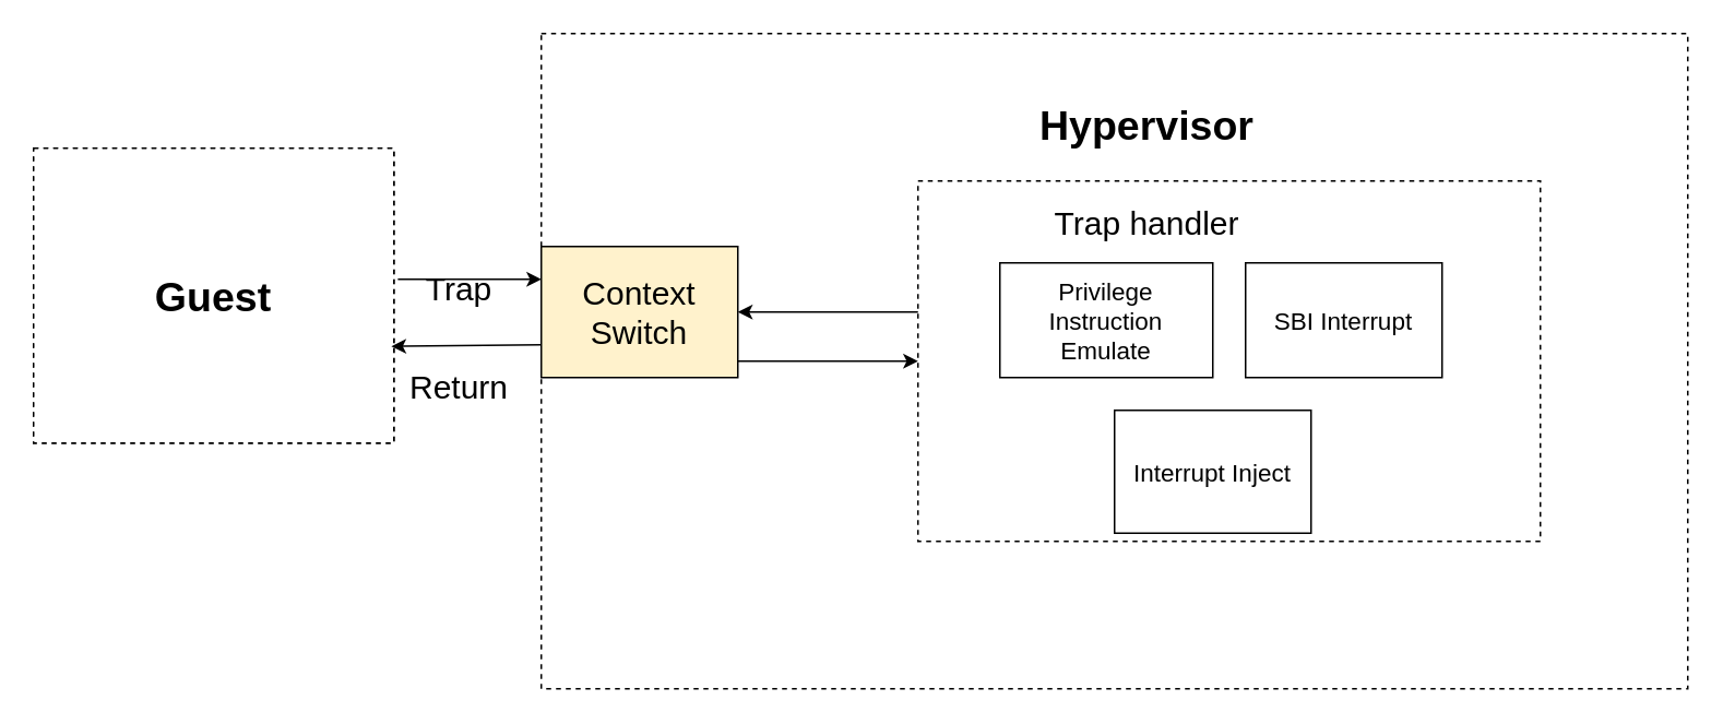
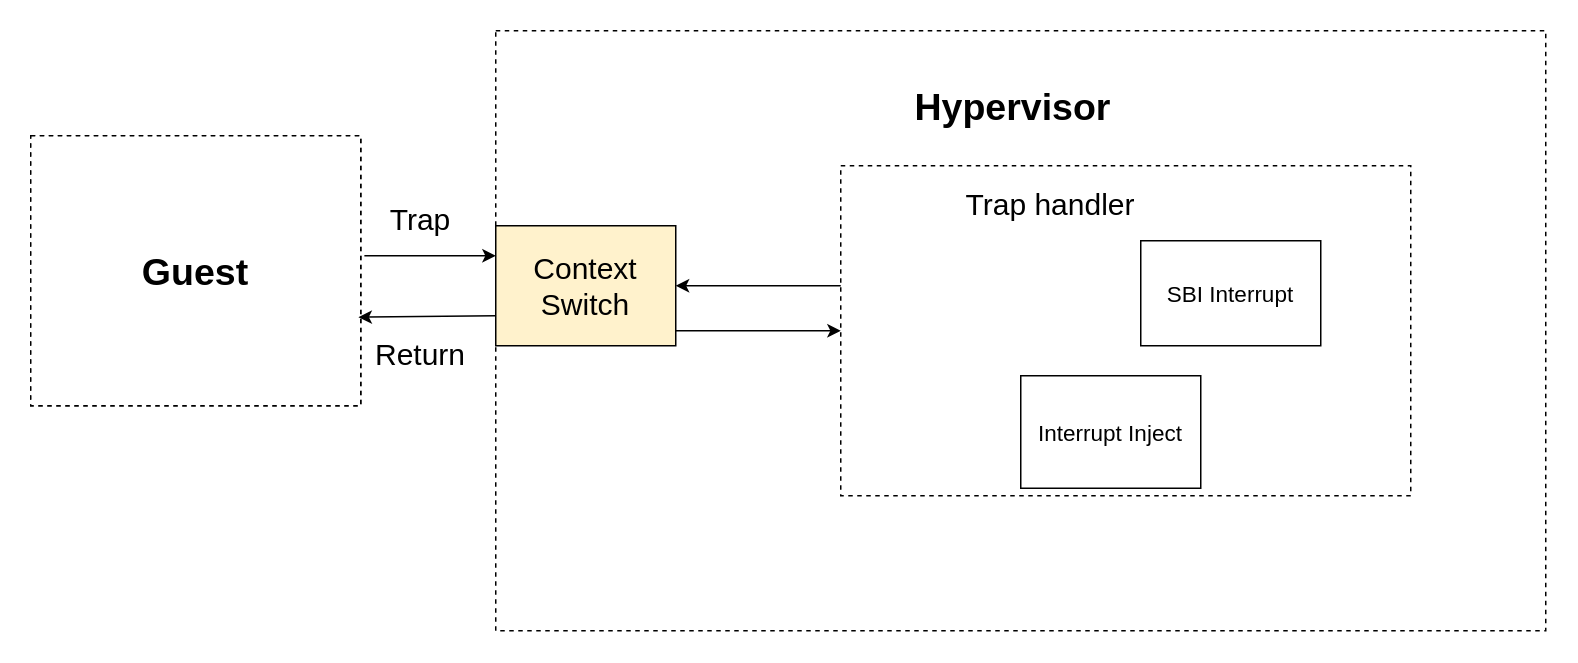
  <mxCell id="0" />
  <mxCell id="1" parent="0" />
  <mxCell id="2" value="&lt;font style=&quot;font-size: 25px;&quot;&gt;&lt;b&gt;Guest&lt;/b&gt;&lt;/font&gt;" style="rounded=0;whiteSpace=wrap;html=1;dashed=1;" vertex="1" parent="1"><mxGeometry x="20" y="90" width="220" height="180" as="geometry" /></mxCell>
  <mxCell id="3" value="" style="rounded=0;whiteSpace=wrap;html=1;dashed=1;" vertex="1" parent="1"><mxGeometry x="330" y="20" width="700" height="400" as="geometry" /></mxCell>
- <mxCell id="4" value="&lt;font style=&quot;font-size: 25px;&quot;&gt;&lt;b&gt;Hypervisor&lt;/b&gt;&lt;/font&gt;" style="text;html=1;strokeColor=none;fillColor=none;align=center;verticalAlign=middle;whiteSpace=wrap;rounded=0;" vertex="1" parent="1"><mxGeometry x="610" y="50" width="180" height="50" as="geometry" /></mxCell>
+ <mxCell id="4" value="&lt;font style=&quot;font-size: 25px;&quot;&gt;&lt;b&gt;Hypervisor&lt;/b&gt;&lt;/font&gt;" style="text;html=1;strokeColor=none;fillColor=none;align=center;verticalAlign=middle;whiteSpace=wrap;rounded=0;" vertex="1" parent="1"><mxGeometry x="585" y="45" width="180" height="50" as="geometry" /></mxCell>
  <mxCell id="5" value="" style="endArrow=classic;html=1;rounded=0;entryX=0;entryY=0.25;entryDx=0;entryDy=0;exitX=1.011;exitY=0.444;exitDx=0;exitDy=0;exitPerimeter=0;" edge="1" parent="1" source="13" target="7"><mxGeometry width="50" height="50" relative="1" as="geometry"><mxPoint x="239" y="190" as="sourcePoint" /><mxPoint x="290" y="140" as="targetPoint" /></mxGeometry></mxCell>
- <mxCell id="6" value="&lt;font style=&quot;font-size: 20px;&quot;&gt;Trap&lt;/font&gt;" style="text;html=1;strokeColor=none;fillColor=none;align=center;verticalAlign=middle;whiteSpace=wrap;rounded=0;" vertex="1" parent="1"><mxGeometry x="250" y="160" width="60" height="30" as="geometry" /></mxCell>
+ <mxCell id="6" value="&lt;font style=&quot;font-size: 20px;&quot;&gt;Trap&lt;/font&gt;" style="text;html=1;strokeColor=none;fillColor=none;align=center;verticalAlign=middle;whiteSpace=wrap;rounded=0;" vertex="1" parent="1"><mxGeometry x="250" y="130" width="60" height="30" as="geometry" /></mxCell>
  <mxCell id="7" value="&lt;font style=&quot;font-size: 20px;&quot;&gt;Context Switch&lt;/font&gt;" style="rounded=0;whiteSpace=wrap;html=1;fillColor=#fff2cc;" vertex="1" parent="1"><mxGeometry x="330" y="150" width="120" height="80" as="geometry" /></mxCell>
  <mxCell id="8" value="" style="rounded=0;whiteSpace=wrap;html=1;dashed=1;" vertex="1" parent="1"><mxGeometry x="560" y="110" width="380" height="220" as="geometry" /></mxCell>
  <mxCell id="9" value="&lt;font style=&quot;font-size: 20px;&quot;&gt;Trap handler&lt;/font&gt;" style="text;html=1;strokeColor=none;fillColor=none;align=center;verticalAlign=middle;whiteSpace=wrap;rounded=0;" vertex="1" parent="1"><mxGeometry x="620" y="120" width="160" height="30" as="geometry" /></mxCell>
- <mxCell id="10" value="&lt;font style=&quot;font-size: 15px;&quot;&gt;Privilege Instruction Emulate&lt;/font&gt;" style="rounded=0;whiteSpace=wrap;html=1;" vertex="1" parent="1"><mxGeometry x="610" y="160" width="130" height="70" as="geometry" /></mxCell>
  <mxCell id="11" value="&lt;font style=&quot;font-size: 15px;&quot;&gt;SBI Interrupt&lt;/font&gt;" style="rounded=0;whiteSpace=wrap;html=1;" vertex="1" parent="1"><mxGeometry x="760" y="160" width="120" height="70" as="geometry" /></mxCell>
  <mxCell id="12" value="&lt;font style=&quot;font-size: 15px;&quot;&gt;Interrupt Inject&lt;/font&gt;" style="rounded=0;whiteSpace=wrap;html=1;" vertex="1" parent="1"><mxGeometry x="680" y="250" width="120" height="75" as="geometry" /></mxCell>
  <mxCell id="13" value="&lt;font style=&quot;font-size: 25px;&quot;&gt;&lt;b&gt;Guest&lt;/b&gt;&lt;/font&gt;" style="rounded=0;whiteSpace=wrap;html=1;dashed=1;" vertex="1" parent="1"><mxGeometry x="20" y="90" width="220" height="180" as="geometry" /></mxCell>
  <mxCell id="14" value="" style="endArrow=classic;html=1;rounded=0;entryX=0;entryY=0.5;entryDx=0;entryDy=0;" edge="1" parent="1" target="8"><mxGeometry width="50" height="50" relative="1" as="geometry"><mxPoint x="450" y="220" as="sourcePoint" /><mxPoint x="500" y="170" as="targetPoint" /></mxGeometry></mxCell>
  <mxCell id="15" value="" style="endArrow=classic;html=1;rounded=0;entryX=1;entryY=0.5;entryDx=0;entryDy=0;" edge="1" parent="1" target="7"><mxGeometry width="50" height="50" relative="1" as="geometry"><mxPoint x="560" y="190" as="sourcePoint" /><mxPoint x="610" y="140" as="targetPoint" /></mxGeometry></mxCell>
  <mxCell id="16" value="" style="endArrow=classic;html=1;rounded=0;exitX=0;exitY=0.75;exitDx=0;exitDy=0;entryX=0.993;entryY=0.672;entryDx=0;entryDy=0;entryPerimeter=0;" edge="1" parent="1" source="7" target="13"><mxGeometry width="50" height="50" relative="1" as="geometry"><mxPoint x="240" y="230" as="sourcePoint" /><mxPoint x="290" y="180" as="targetPoint" /></mxGeometry></mxCell>
  <mxCell id="17" value="&lt;font style=&quot;font-size: 20px;&quot;&gt;Return&lt;/font&gt;" style="text;html=1;strokeColor=none;fillColor=none;align=center;verticalAlign=middle;whiteSpace=wrap;rounded=0;" vertex="1" parent="1"><mxGeometry x="250" y="220" width="60" height="30" as="geometry" /></mxCell>
